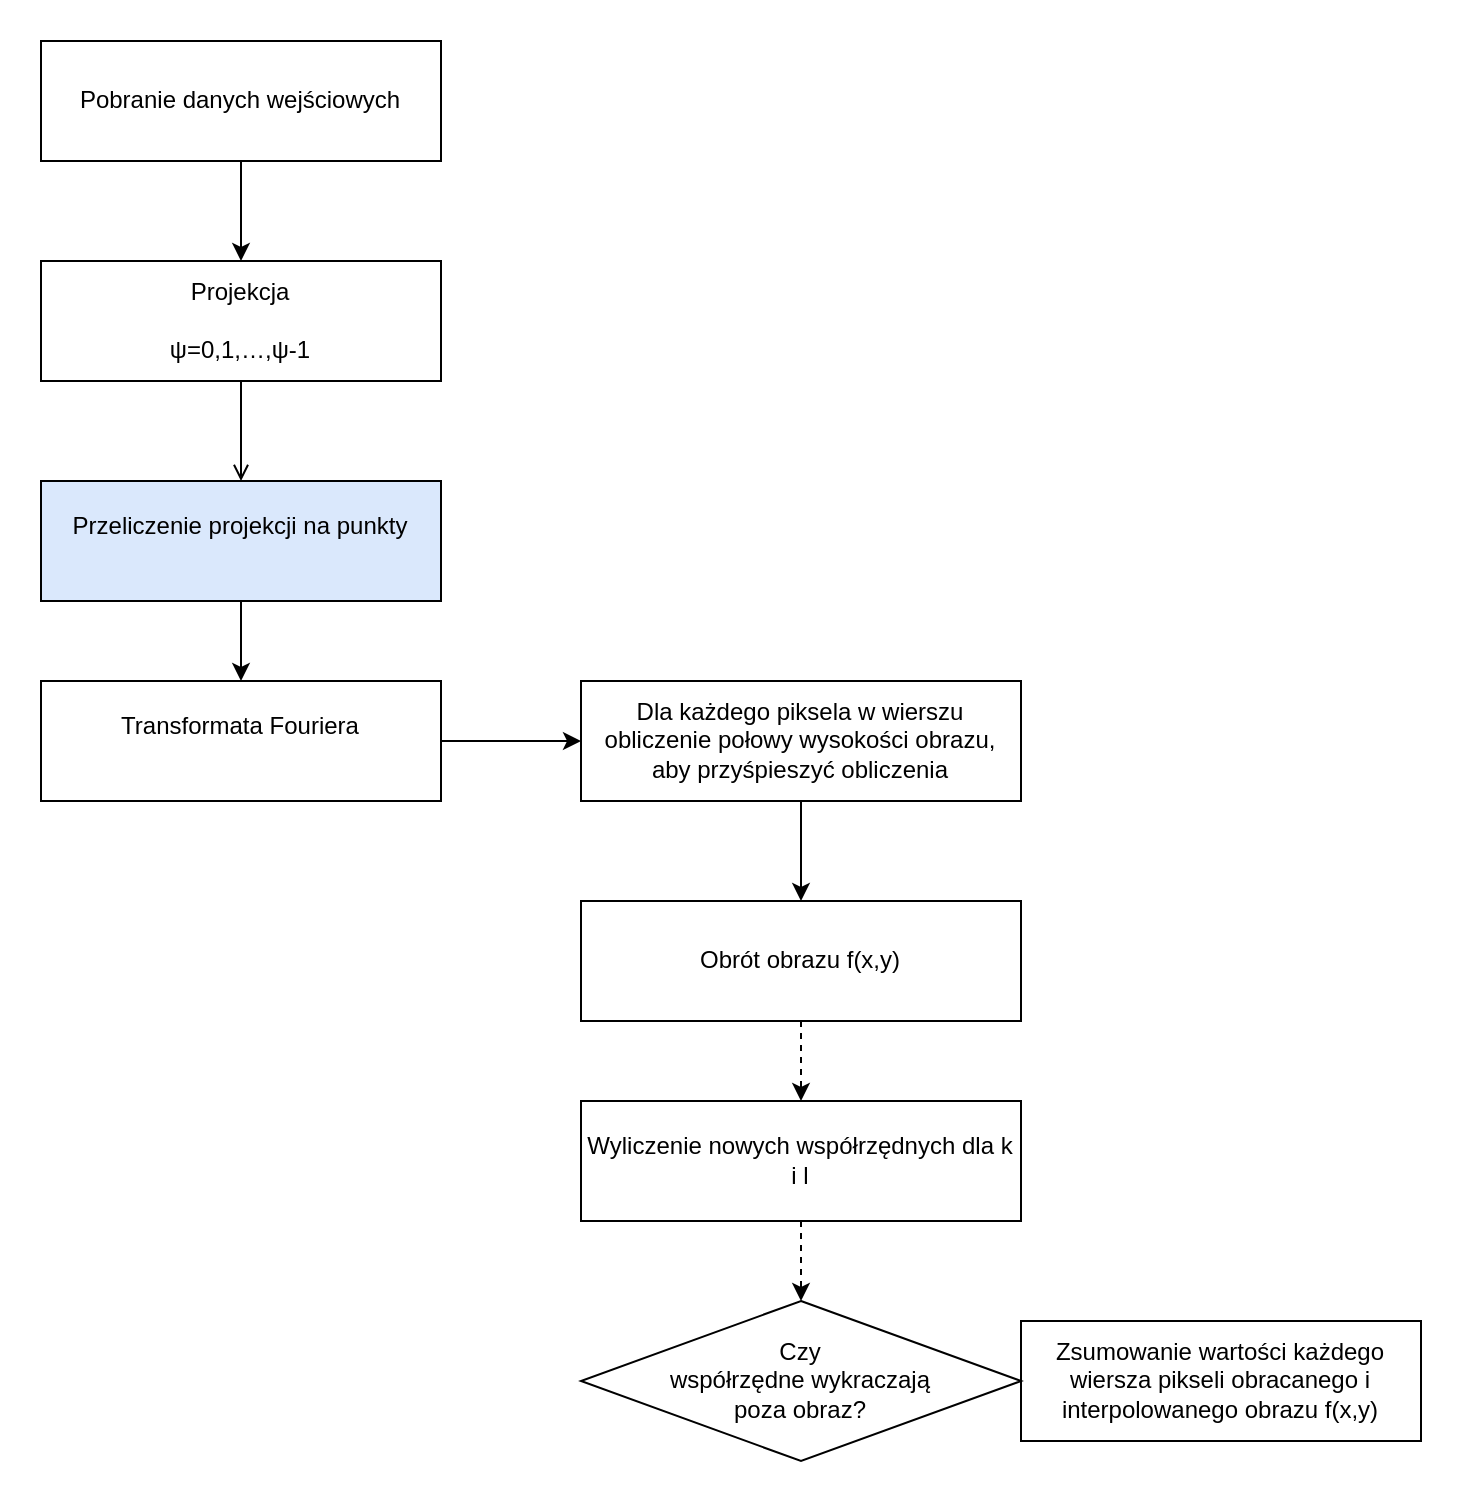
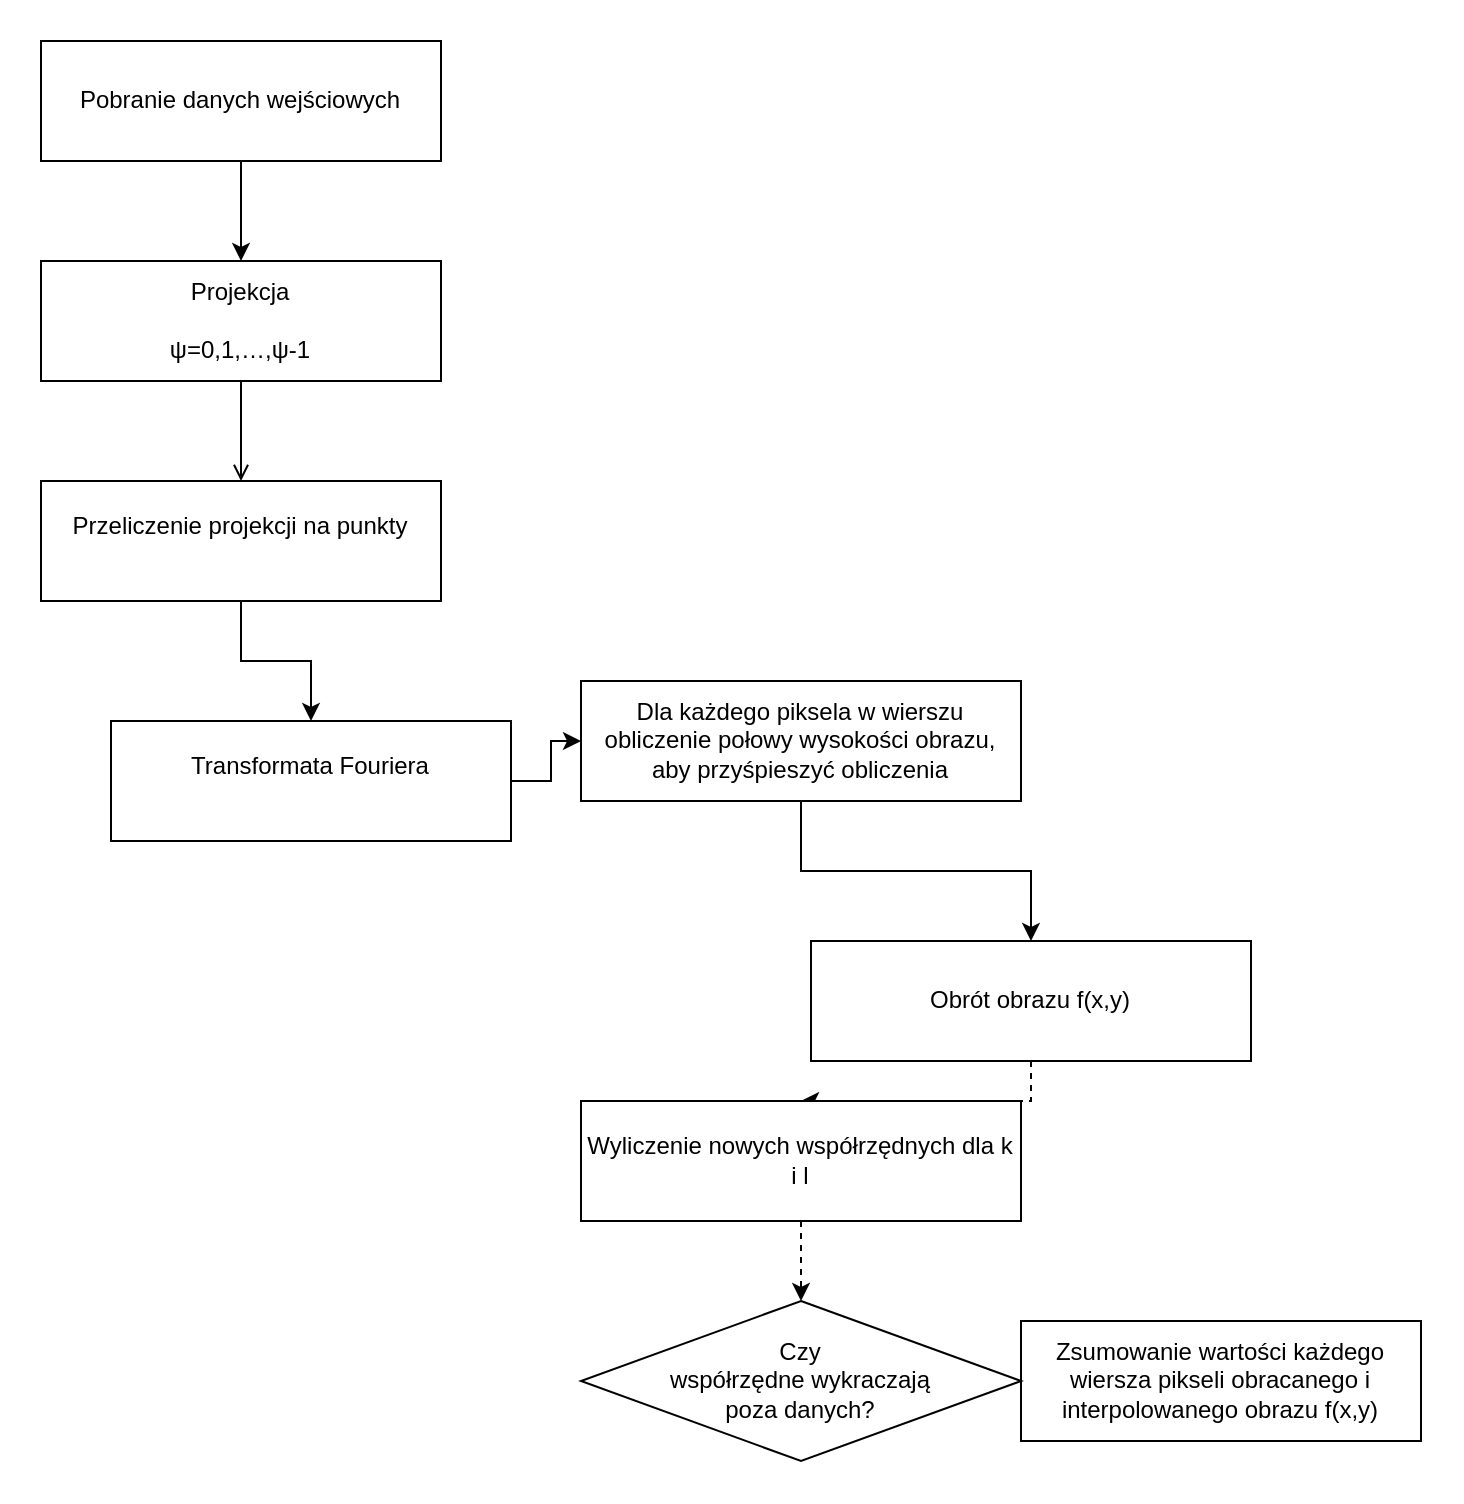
  <mxCell id="0" />
  <mxCell id="1" parent="0" />
  <mxCell id="2" value="" style="edgeStyle=orthogonalEdgeStyle;rounded=0;orthogonalLoop=1;jettySize=auto;html=1;" parent="1" source="3" target="5" edge="1"><mxGeometry relative="1" as="geometry" /></mxCell>
  <mxCell id="3" value="Pobranie danych wejściowych" style="rounded=1;whiteSpace=wrap;html=1;arcSize=0;" parent="1" vertex="1"><mxGeometry x="20" y="20" width="200" height="60" as="geometry" /></mxCell>
  <mxCell id="4" value="" style="edgeStyle=orthogonalEdgeStyle;rounded=0;orthogonalLoop=1;jettySize=auto;html=1;endArrow=open;" parent="1" source="5" target="7" edge="1"><mxGeometry relative="1" as="geometry" /></mxCell>
  <mxCell id="5" value="&lt;div&gt;Projekcja&lt;/div&gt;&lt;div&gt;&lt;br&gt;&lt;/div&gt;ψ=0,1,…,ψ-1" style="rounded=1;whiteSpace=wrap;html=1;arcSize=0;" parent="1" vertex="1"><mxGeometry x="20" y="130" width="200" height="60" as="geometry" /></mxCell>
  <mxCell id="6" value="" style="edgeStyle=orthogonalEdgeStyle;rounded=0;orthogonalLoop=1;jettySize=auto;html=1;" parent="1" source="7" target="9" edge="1"><mxGeometry relative="1" as="geometry" /></mxCell>
- <mxCell id="7" value="&lt;div&gt;Przeliczenie projekcji na punkty&lt;/div&gt;&lt;div&gt;&lt;br&gt;&lt;/div&gt;" style="rounded=1;whiteSpace=wrap;html=1;arcSize=0;fillColor=#dae8fc;" parent="1" vertex="1"><mxGeometry x="20" y="240" width="200" height="60" as="geometry" /></mxCell>
+ <mxCell id="7" value="&lt;div&gt;Przeliczenie projekcji na punkty&lt;/div&gt;&lt;div&gt;&lt;br&gt;&lt;/div&gt;" style="rounded=1;whiteSpace=wrap;html=1;arcSize=0;" parent="1" vertex="1"><mxGeometry x="20" y="240" width="200" height="60" as="geometry" /></mxCell>
  <mxCell id="8" value="" style="edgeStyle=orthogonalEdgeStyle;rounded=0;orthogonalLoop=1;jettySize=auto;html=1;" edge="1" parent="1" source="9" target="14"><mxGeometry relative="1" as="geometry" /></mxCell>
- <mxCell id="9" value="&lt;div&gt;Transformata Fouriera&lt;/div&gt;&lt;div&gt;&lt;/div&gt;&lt;div&gt;&lt;br&gt;&lt;/div&gt;" style="rounded=0;whiteSpace=wrap;html=1;" parent="1" vertex="1"><mxGeometry x="20" y="340" width="200" height="60" as="geometry" /></mxCell>
+ <mxCell id="9" value="&lt;div&gt;Transformata Fouriera&lt;/div&gt;&lt;div&gt;&lt;/div&gt;&lt;div&gt;&lt;br&gt;&lt;/div&gt;" style="rounded=0;whiteSpace=wrap;html=1;" parent="1" vertex="1"><mxGeometry x="55" y="360" width="200" height="60" as="geometry" /></mxCell>
  <mxCell id="10" value="" style="edgeStyle=orthogonalEdgeStyle;rounded=0;orthogonalLoop=1;jettySize=auto;html=1;dashed=1;" edge="1" parent="1" source="11" target="16"><mxGeometry relative="1" as="geometry" /></mxCell>
- <mxCell id="11" value="&lt;div&gt;Obrót obrazu f(x,y)&lt;/div&gt;" style="rounded=0;whiteSpace=wrap;html=1;" parent="1" vertex="1"><mxGeometry x="290" y="450" width="220" height="60" as="geometry" /></mxCell>
+ <mxCell id="11" value="&lt;div&gt;Obrót obrazu f(x,y)&lt;/div&gt;" style="rounded=0;whiteSpace=wrap;html=1;" parent="1" vertex="1"><mxGeometry x="405" y="470" width="220" height="60" as="geometry" /></mxCell>
  <mxCell id="12" value="Zsumowanie wartości każdego wiersza pikseli obracanego i interpolowanego obrazu f(x,y)" style="rounded=0;whiteSpace=wrap;html=1;" parent="1" vertex="1"><mxGeometry x="510" y="660" width="200" height="60" as="geometry" /></mxCell>
  <mxCell id="13" value="" style="edgeStyle=orthogonalEdgeStyle;rounded=0;orthogonalLoop=1;jettySize=auto;html=1;" edge="1" parent="1" source="14" target="11"><mxGeometry relative="1" as="geometry" /></mxCell>
  <mxCell id="14" value="Dla każdego piksela w wierszu obliczenie połowy wysokości obrazu, aby przyśpieszyć obliczenia" style="rounded=0;whiteSpace=wrap;html=1;" vertex="1" parent="1"><mxGeometry x="290" y="340" width="220" height="60" as="geometry" /></mxCell>
  <mxCell id="15" value="" style="edgeStyle=orthogonalEdgeStyle;rounded=0;orthogonalLoop=1;jettySize=auto;html=1;dashed=1;" edge="1" parent="1" source="16" target="17"><mxGeometry relative="1" as="geometry" /></mxCell>
  <mxCell id="16" value="Wyliczenie nowych współrzędnych dla k i l" style="rounded=0;whiteSpace=wrap;html=1;" vertex="1" parent="1"><mxGeometry x="290" y="550" width="220" height="60" as="geometry" /></mxCell>
- <mxCell id="17" value="&lt;div&gt;Czy&lt;/div&gt;&lt;div&gt;współrzędne wykraczają &lt;br&gt;&lt;/div&gt;&lt;div&gt;poza obraz?&lt;br&gt;&lt;/div&gt;" style="rhombus;whiteSpace=wrap;html=1;" vertex="1" parent="1"><mxGeometry x="290" y="650" width="220" height="80" as="geometry" /></mxCell>
+ <mxCell id="17" value="&lt;div&gt;Czy&lt;/div&gt;&lt;div&gt;współrzędne wykraczają &lt;br&gt;&lt;/div&gt;&lt;div&gt;poza danych?&lt;br&gt;&lt;/div&gt;" style="rhombus;whiteSpace=wrap;html=1;" vertex="1" parent="1"><mxGeometry x="290" y="650" width="220" height="80" as="geometry" /></mxCell>
